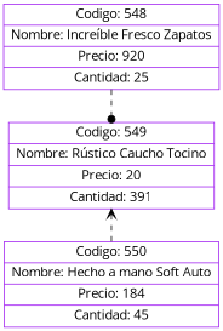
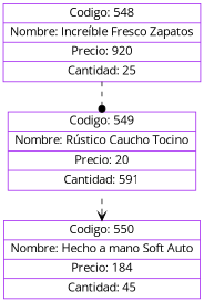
  digraph {
    concentrate=true
    fontname="Open Sans"
    rankdir=UD
    node [color=purple fontname="Open Sans" shape=record]
    edge [fontname="Open Sans" style=dashed]
-   n1 [label="{Codigo: 549|Nombre: Rústico Caucho Tocino|Precio: 20|Cantidad: 391}"]
+   n1 [label="{Codigo: 549|Nombre: Rústico Caucho Tocino|Precio: 20|Cantidad: 591}"]
    n2 [label="{Codigo: 550|Nombre: Hecho a mano Soft Auto|Precio: 184|Cantidad: 45}"]
    n3 [label="{Codigo: 548|Nombre: Increíble Fresco Zapatos|Precio: 920|Cantidad: 25}"]
-   n2 -> n1 [arrowhead=vee]
+   n1 -> n2 [arrowhead=vee]
    n3 -> n1 [arrowhead=dot]
  }
